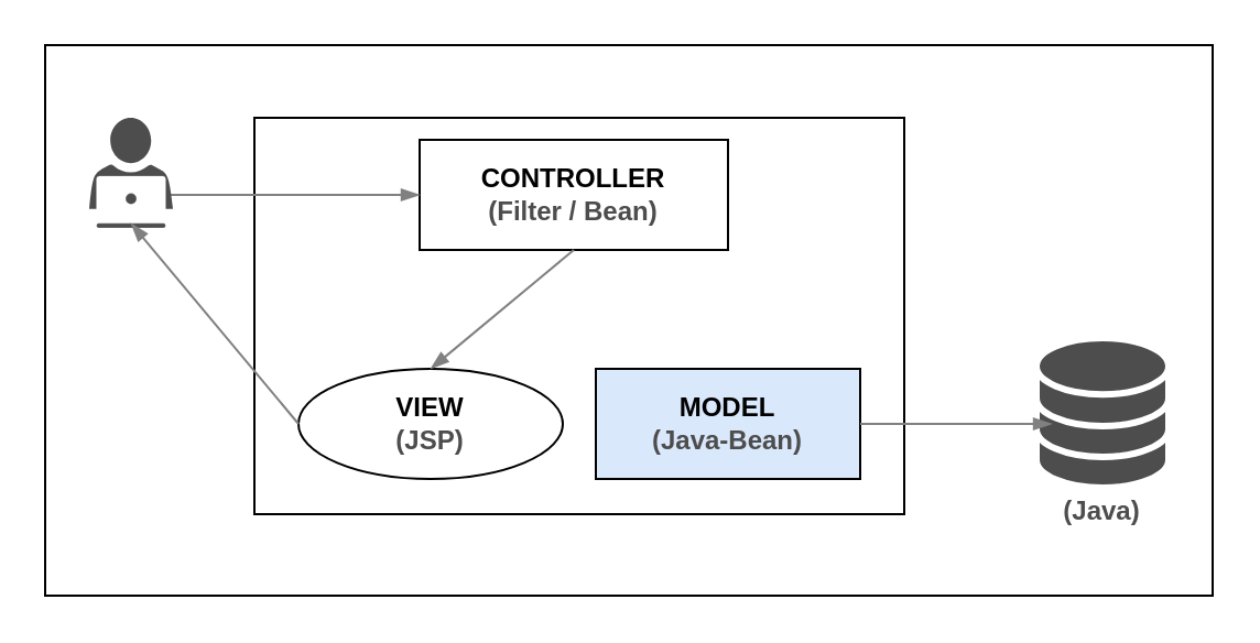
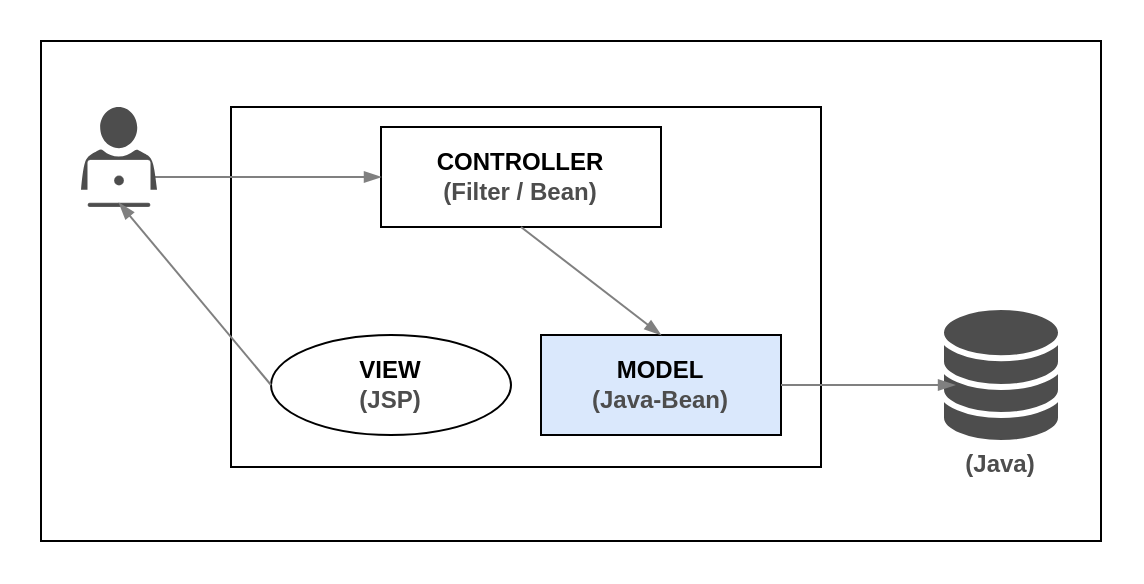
  <mxCell id="0" />
  <mxCell id="1" parent="0" />
  <mxCell id="2" value="" style="group" parent="1" vertex="1" connectable="0"><mxGeometry x="20" y="20" width="530" height="250" as="geometry" /></mxCell>
  <mxCell id="3" value="" style="rounded=0;whiteSpace=wrap;html=1;" parent="2" vertex="1"><mxGeometry width="530" height="250" as="geometry" /></mxCell>
  <mxCell id="4" value="" style="rounded=0;whiteSpace=wrap;html=1;strokeColor=#000000;strokeWidth=1;fillColor=none;" parent="2" vertex="1"><mxGeometry x="95" y="33" width="295" height="180" as="geometry" /></mxCell>
  <mxCell id="5" value="&lt;div&gt;&lt;b&gt;VIEW&lt;/b&gt;&lt;/div&gt;&lt;div&gt;&lt;b&gt;&lt;font color=&quot;#4D4D4D&quot;&gt;(JSP)&lt;/font&gt;&lt;br&gt;&lt;/b&gt;&lt;/div&gt;" style="ellipse;whiteSpace=wrap;html=1;strokeColor=#000000;strokeWidth=1;fillColor=#FFFFFF;" parent="2" vertex="1"><mxGeometry x="115" y="147" width="120" height="50" as="geometry" /></mxCell>
  <mxCell id="6" value="&lt;div&gt;&lt;b&gt;MODEL&lt;/b&gt;&lt;/div&gt;&lt;div&gt;&lt;font color=&quot;#4D4D4D&quot;&gt;&lt;b&gt;(Java-Bean)&lt;/b&gt;&lt;/font&gt;&lt;br&gt;&lt;/div&gt;" style="rounded=0;whiteSpace=wrap;html=1;strokeColor=#000000;strokeWidth=1;fillColor=#dae8fc;" parent="2" vertex="1"><mxGeometry x="250" y="147" width="120" height="50" as="geometry" /></mxCell>
  <mxCell id="7" value="&lt;div&gt;&lt;b&gt;CONTROLLER&lt;/b&gt;&lt;/div&gt;&lt;div&gt;&lt;font color=&quot;#4D4D4D&quot;&gt;&lt;b&gt;(Filter / Bean)&lt;/b&gt;&lt;/font&gt;&lt;br&gt;&lt;/div&gt;" style="rounded=0;whiteSpace=wrap;html=1;strokeColor=#000000;strokeWidth=1;fillColor=#FFFFFF;" parent="2" vertex="1"><mxGeometry x="170" y="43" width="140" height="50" as="geometry" /></mxCell>
- <mxCell id="9" value="" style="endArrow=blockThin;html=1;rounded=0;exitX=0.5;exitY=1;exitDx=0;exitDy=0;entryX=0.5;entryY=0;entryDx=0;entryDy=0;endFill=1;strokeColor=#808080;" parent="2" source="7" target="5" edge="1"><mxGeometry width="50" height="50" relative="1" as="geometry"><mxPoint x="250" y="103" as="sourcePoint" /><mxPoint x="320" y="157" as="targetPoint" /></mxGeometry></mxCell>
+ <mxCell id="8" value="" style="endArrow=blockThin;html=1;rounded=0;exitX=0.5;exitY=1;exitDx=0;exitDy=0;entryX=0.5;entryY=0;entryDx=0;entryDy=0;endFill=1;strokeColor=#808080;" parent="2" source="7" target="6" edge="1"><mxGeometry width="50" height="50" relative="1" as="geometry"><mxPoint x="360" y="83" as="sourcePoint" /><mxPoint x="410" y="33" as="targetPoint" /></mxGeometry></mxCell>
  <mxCell id="10" value="" style="group" parent="2" vertex="1" connectable="0"><mxGeometry x="450" y="133" width="60" height="68" as="geometry" /></mxCell>
  <mxCell id="11" value="" style="shape=cylinder3;whiteSpace=wrap;html=1;boundedLbl=1;backgroundOutline=1;size=12.8;strokeColor=#FFFFFF;strokeWidth=3;fillColor=#4D4D4D;" parent="10" vertex="1"><mxGeometry y="28" width="60" height="40" as="geometry" /></mxCell>
  <mxCell id="12" value="" style="shape=cylinder3;whiteSpace=wrap;html=1;boundedLbl=1;backgroundOutline=1;size=12.8;strokeColor=#FFFFFF;strokeWidth=3;fillColor=#4D4D4D;" parent="10" vertex="1"><mxGeometry y="14" width="60" height="40" as="geometry" /></mxCell>
  <mxCell id="13" value="" style="shape=cylinder3;whiteSpace=wrap;html=1;boundedLbl=1;backgroundOutline=1;size=12.8;strokeColor=#FFFFFF;strokeWidth=3;fillColor=#4D4D4D;" parent="10" vertex="1"><mxGeometry width="60" height="40" as="geometry" /></mxCell>
  <mxCell id="14" value="" style="endArrow=blockThin;html=1;rounded=0;fontColor=#4D4D4D;exitX=1;exitY=0.5;exitDx=0;exitDy=0;endFill=1;entryX=0.117;entryY=0.625;entryDx=0;entryDy=0;entryPerimeter=0;strokeColor=#808080;" parent="2" source="6" target="12" edge="1"><mxGeometry width="50" height="50" relative="1" as="geometry"><mxPoint x="350" y="253" as="sourcePoint" /><mxPoint x="430" y="179" as="targetPoint" /></mxGeometry></mxCell>
  <mxCell id="15" value="" style="endArrow=blockThin;html=1;rounded=0;fontColor=#4D4D4D;exitX=1;exitY=0.414;exitDx=0;exitDy=0;entryX=0;entryY=0.5;entryDx=0;entryDy=0;endFill=1;exitPerimeter=0;strokeColor=#808080;" parent="2" source="17" target="7" edge="1"><mxGeometry width="50" height="50" relative="1" as="geometry"><mxPoint x="250" y="133" as="sourcePoint" /><mxPoint x="300" y="83" as="targetPoint" /></mxGeometry></mxCell>
  <mxCell id="16" value="" style="sketch=0;pointerEvents=1;shadow=0;dashed=0;html=1;strokeColor=none;labelPosition=center;verticalLabelPosition=bottom;verticalAlign=top;outlineConnect=0;align=center;shape=mxgraph.office.users.user;fillColor=#4D4D4D;fontColor=#4D4D4D;" parent="2" vertex="1"><mxGeometry x="20" y="33" width="38.01" height="41.322" as="geometry" /></mxCell>
  <mxCell id="17" value="" style="rounded=1;whiteSpace=wrap;html=1;fontColor=#4D4D4D;strokeColor=#FFFFFF;strokeWidth=0;fillColor=#FFFFFF;gradientColor=none;arcSize=7;" parent="2" vertex="1"><mxGeometry x="23.305" y="59.446" width="31.4" height="20.661" as="geometry" /></mxCell>
  <mxCell id="18" value="" style="rounded=1;whiteSpace=wrap;html=1;fontColor=#4D4D4D;strokeColor=#FFFFFF;strokeWidth=0;fillColor=#4D4D4D;gradientColor=none;arcSize=50;" parent="2" vertex="1"><mxGeometry x="23.305" y="80.934" width="31.4" height="2.066" as="geometry" /></mxCell>
  <mxCell id="19" value="" style="ellipse;whiteSpace=wrap;html=1;aspect=fixed;fontColor=#4D4D4D;strokeColor=#FFFFFF;strokeWidth=0;fillColor=#4D4D4D;gradientColor=none;" parent="2" vertex="1"><mxGeometry x="36.526" y="67.298" width="4.958" height="4.958" as="geometry" /></mxCell>
  <mxCell id="20" value="" style="endArrow=blockThin;html=1;rounded=0;fontColor=#4D4D4D;entryX=0.5;entryY=0;entryDx=0;entryDy=0;endFill=1;exitX=0;exitY=0.5;exitDx=0;exitDy=0;strokeColor=#808080;" parent="2" source="5" target="18" edge="1"><mxGeometry width="50" height="50" relative="1" as="geometry"><mxPoint x="53" y="186" as="sourcePoint" /><mxPoint x="180" y="78" as="targetPoint" /></mxGeometry></mxCell>
  <mxCell id="21" value="&lt;b&gt;&lt;font color=&quot;#4D4D4D&quot;&gt;(Java)&lt;/font&gt;&lt;/b&gt;" style="text;html=1;strokeColor=none;fillColor=none;align=center;verticalAlign=middle;whiteSpace=wrap;rounded=0;fontColor=default;strokeWidth=1;" parent="2" vertex="1"><mxGeometry x="450" y="197" width="60" height="30" as="geometry" /></mxCell>
